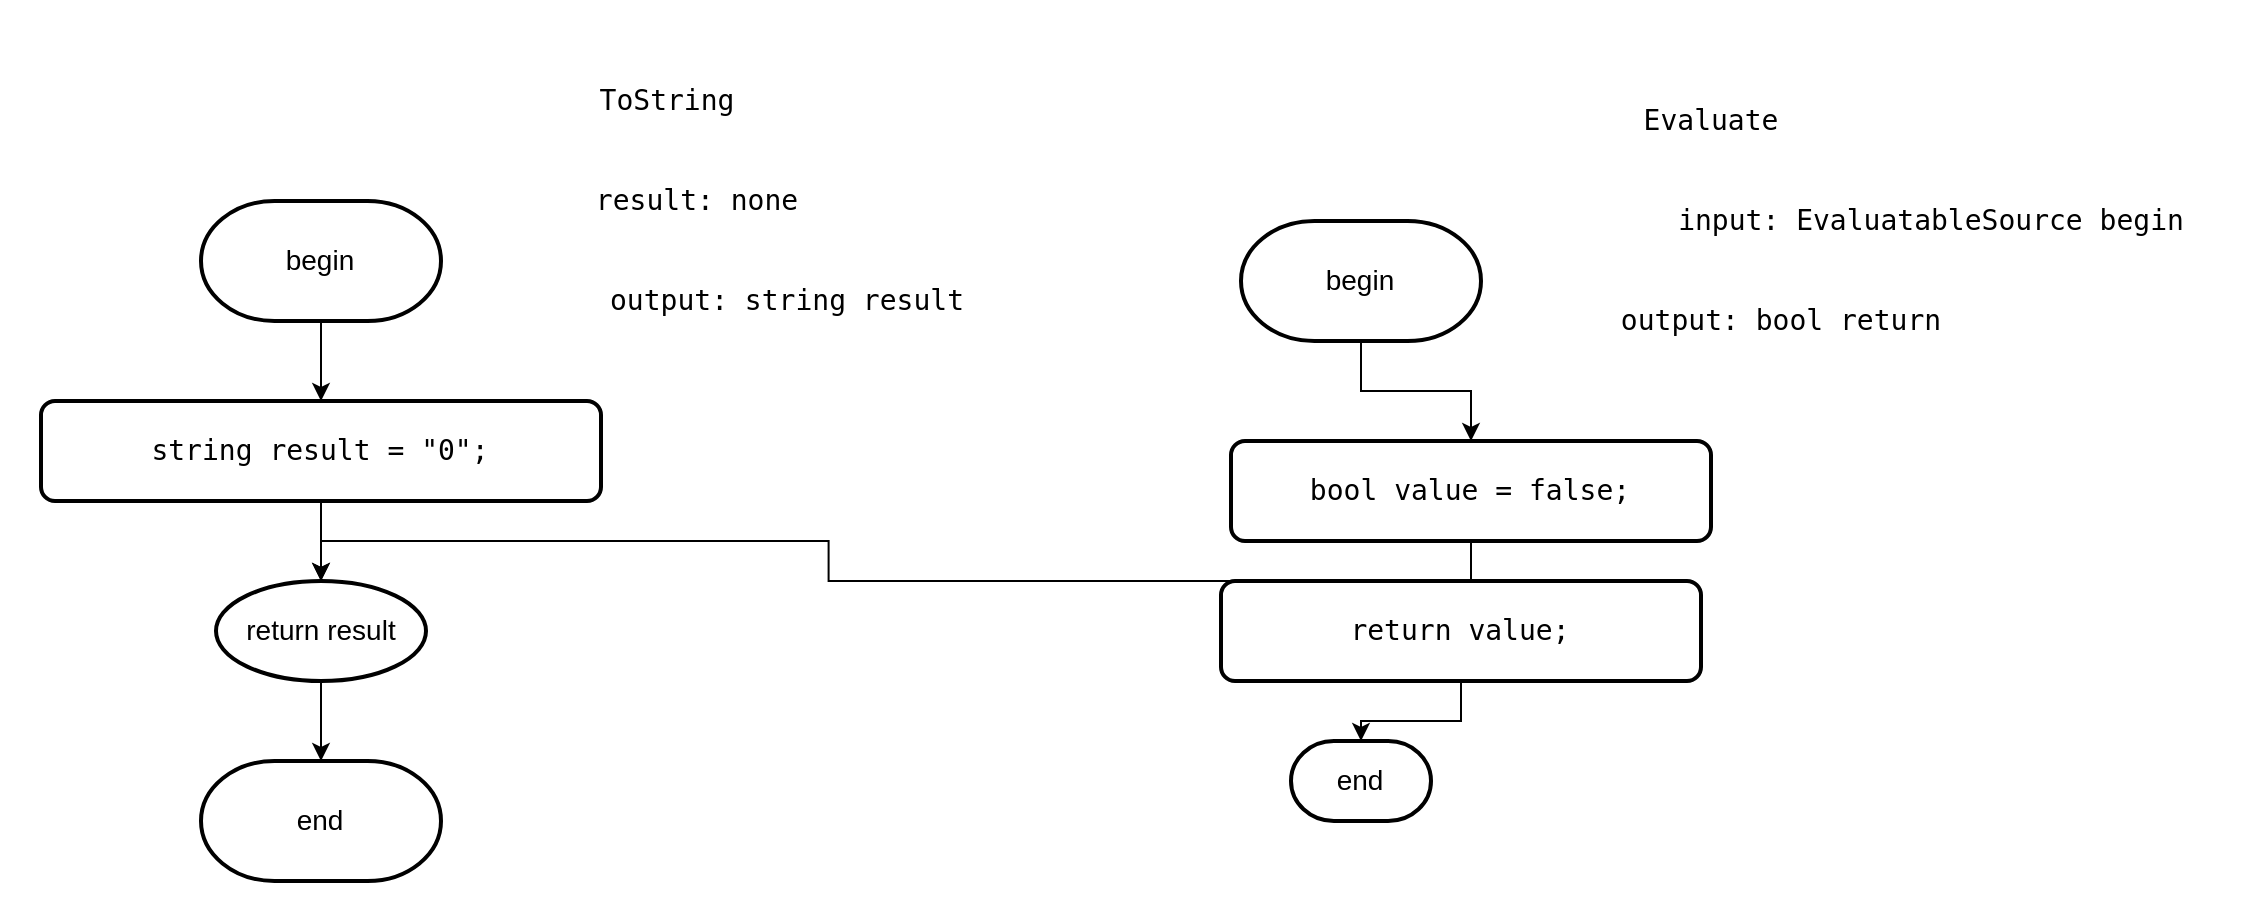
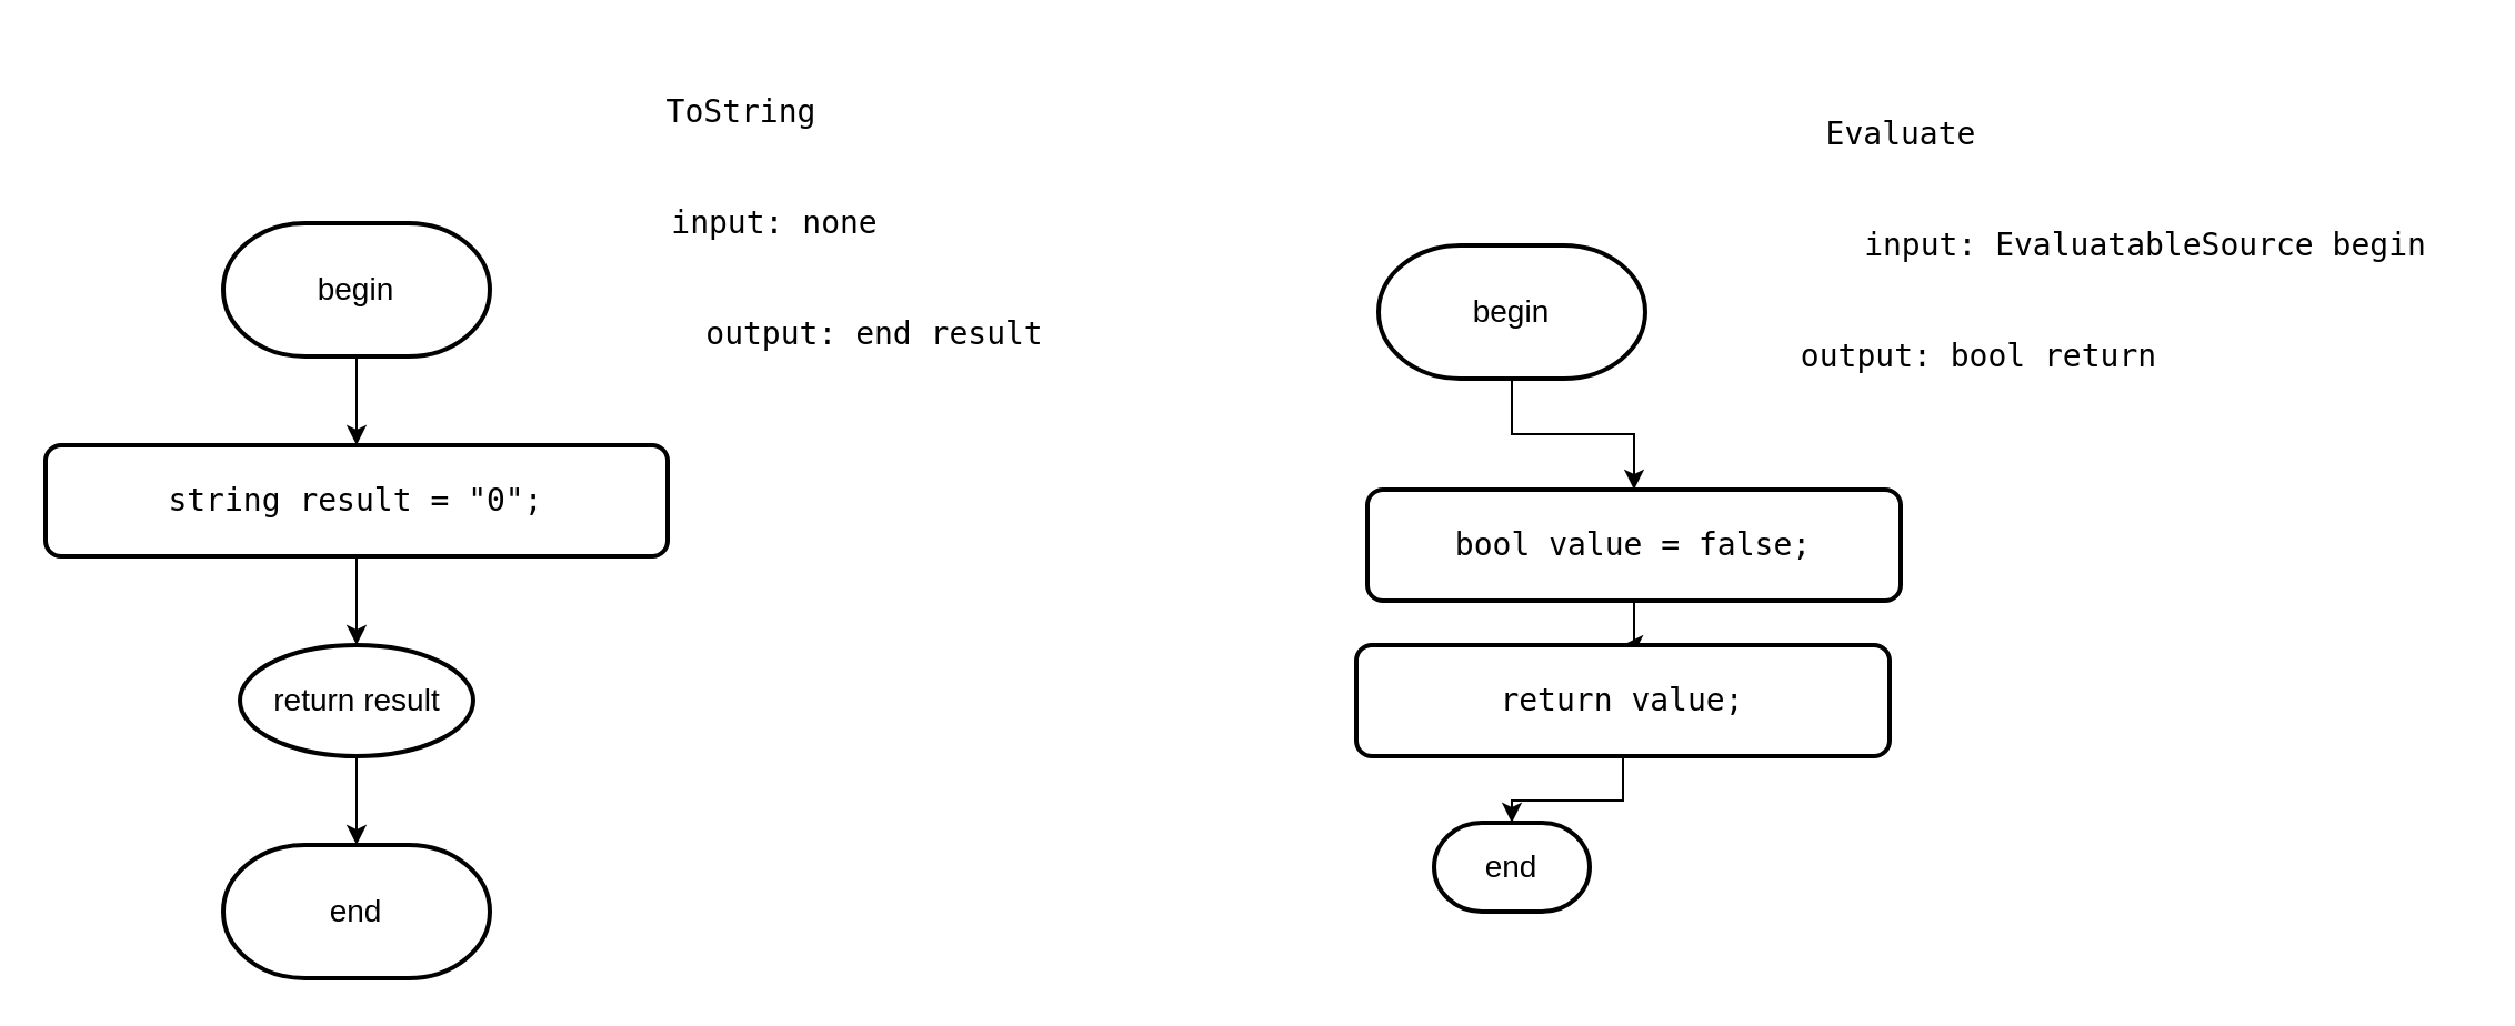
  <mxCell id="0" />
  <mxCell id="1" parent="0" />
  <mxCell id="2" value="&lt;pre style=&quot;font-family: &amp;quot;JetBrains Mono&amp;quot;, monospace;&quot;&gt;Evaluate&lt;/pre&gt;" style="text;html=1;align=center;verticalAlign=middle;resizable=0;points=[];autosize=1;strokeColor=none;fillColor=none;fontSize=14;labelBackgroundColor=none;fontColor=#000000;" parent="1" vertex="1"><mxGeometry x="810" y="30" width="90" height="60" as="geometry" /></mxCell>
  <mxCell id="3" style="edgeStyle=orthogonalEdgeStyle;rounded=0;orthogonalLoop=1;jettySize=auto;html=1;exitX=0.5;exitY=1;exitDx=0;exitDy=0;exitPerimeter=0;entryX=0.5;entryY=0;entryDx=0;entryDy=0;fontSize=14;labelBackgroundColor=none;fontColor=#000000;" parent="1" source="4" target="6" edge="1"><mxGeometry relative="1" as="geometry" /></mxCell>
  <mxCell id="4" value="begin" style="strokeWidth=2;html=1;shape=mxgraph.flowchart.terminator;whiteSpace=wrap;fontSize=14;labelBackgroundColor=none;fontColor=#000000;" parent="1" vertex="1"><mxGeometry x="620" y="110" width="120" height="60" as="geometry" /></mxCell>
- <mxCell id="5" style="edgeStyle=orthogonalEdgeStyle;rounded=0;orthogonalLoop=1;jettySize=auto;html=1;exitX=0.5;exitY=1;exitDx=0;exitDy=0;fontSize=14;labelBackgroundColor=none;fontColor=#000000;" parent="1" source="6" target="19" edge="1"><mxGeometry relative="1" as="geometry" /></mxCell>
+ <mxCell id="5" style="edgeStyle=orthogonalEdgeStyle;rounded=0;orthogonalLoop=1;jettySize=auto;html=1;exitX=0.5;exitY=1;exitDx=0;exitDy=0;fontSize=14;labelBackgroundColor=none;fontColor=#000000;" parent="1" source="6" target="20" edge="1"><mxGeometry relative="1" as="geometry" /></mxCell>
  <mxCell id="6" value="&lt;div style=&quot;&quot;&gt;&lt;pre style=&quot;font-family: &amp;quot;JetBrains Mono&amp;quot;, monospace;&quot;&gt;&lt;pre style=&quot;font-family: &amp;quot;JetBrains Mono&amp;quot;, monospace;&quot;&gt;&lt;pre style=&quot;font-family: &amp;quot;JetBrains Mono&amp;quot;, monospace;&quot;&gt;&lt;pre style=&quot;font-family: &amp;quot;JetBrains Mono&amp;quot;, monospace;&quot;&gt;&lt;div&gt;&lt;pre style=&quot;font-family: &amp;quot;JetBrains Mono&amp;quot;, monospace;&quot;&gt;&lt;span style=&quot;&quot;&gt;bool &lt;/span&gt;&lt;span style=&quot;&quot;&gt;value &lt;/span&gt;= &lt;span style=&quot;&quot;&gt;false&lt;/span&gt;;&lt;/pre&gt;&lt;/div&gt;&lt;/pre&gt;&lt;/pre&gt;&lt;/pre&gt;&lt;/pre&gt;&lt;/div&gt;" style="rounded=1;whiteSpace=wrap;html=1;absoluteArcSize=1;arcSize=14;strokeWidth=2;fontSize=14;labelBackgroundColor=none;fontColor=#000000;" parent="1" vertex="1"><mxGeometry x="615" y="220" width="240" height="50" as="geometry" /></mxCell>
  <mxCell id="7" value="&lt;pre style=&quot;font-family: &amp;quot;JetBrains Mono&amp;quot;, monospace;&quot;&gt;input: EvaluatableSource begin&lt;/pre&gt;" style="text;html=1;align=center;verticalAlign=middle;resizable=0;points=[];autosize=1;strokeColor=none;fillColor=none;fontSize=14;labelBackgroundColor=none;fontColor=#000000;" parent="1" vertex="1"><mxGeometry x="820" y="80" width="290" height="60" as="geometry" /></mxCell>
  <mxCell id="8" value="&lt;pre style=&quot;font-family: &amp;quot;JetBrains Mono&amp;quot;, monospace;&quot;&gt;output: bool return&lt;/pre&gt;" style="text;html=1;align=center;verticalAlign=middle;resizable=0;points=[];autosize=1;strokeColor=none;fillColor=none;fontSize=14;labelBackgroundColor=none;fontColor=#000000;" parent="1" vertex="1"><mxGeometry x="810" y="130" width="160" height="60" as="geometry" /></mxCell>
  <mxCell id="9" value="end" style="strokeWidth=2;html=1;shape=mxgraph.flowchart.terminator;whiteSpace=wrap;fontSize=14;labelBackgroundColor=none;fontColor=#000000;" parent="1" vertex="1"><mxGeometry x="645" y="370" width="70" height="40" as="geometry" /></mxCell>
  <mxCell id="10" value="&lt;pre style=&quot;font-family: &amp;quot;JetBrains Mono&amp;quot;, monospace;&quot;&gt;ToString&lt;/pre&gt;" style="text;html=1;align=center;verticalAlign=middle;resizable=0;points=[];autosize=1;strokeColor=none;fillColor=none;fontSize=14;labelBackgroundColor=none;fontColor=#000000;" parent="1" vertex="1"><mxGeometry x="287.5" y="20" width="90" height="60" as="geometry" /></mxCell>
  <mxCell id="11" style="edgeStyle=orthogonalEdgeStyle;rounded=0;orthogonalLoop=1;jettySize=auto;html=1;exitX=0.5;exitY=1;exitDx=0;exitDy=0;exitPerimeter=0;entryX=0.5;entryY=0;entryDx=0;entryDy=0;fontSize=14;labelBackgroundColor=none;fontColor=#000000;" parent="1" source="12" target="14" edge="1"><mxGeometry relative="1" as="geometry" /></mxCell>
  <mxCell id="12" value="begin" style="strokeWidth=2;html=1;shape=mxgraph.flowchart.terminator;whiteSpace=wrap;fontSize=14;labelBackgroundColor=none;fontColor=#000000;" parent="1" vertex="1"><mxGeometry x="100" y="100" width="120" height="60" as="geometry" /></mxCell>
  <mxCell id="13" style="edgeStyle=orthogonalEdgeStyle;rounded=0;orthogonalLoop=1;jettySize=auto;html=1;exitX=0.5;exitY=1;exitDx=0;exitDy=0;fontSize=14;labelBackgroundColor=none;fontColor=#000000;" parent="1" source="14" target="19" edge="1"><mxGeometry relative="1" as="geometry" /></mxCell>
  <mxCell id="14" value="&lt;div style=&quot;&quot;&gt;&lt;pre style=&quot;font-family: &amp;quot;JetBrains Mono&amp;quot;, monospace;&quot;&gt;&lt;pre style=&quot;font-family: &amp;quot;JetBrains Mono&amp;quot;, monospace;&quot;&gt;&lt;pre style=&quot;font-family: &amp;quot;JetBrains Mono&amp;quot;, monospace;&quot;&gt;&lt;pre style=&quot;font-family: &amp;quot;JetBrains Mono&amp;quot;, monospace;&quot;&gt;&lt;pre style=&quot;font-family: &amp;quot;JetBrains Mono&amp;quot;, monospace;&quot;&gt;&lt;div&gt;&lt;pre style=&quot;font-family: &amp;quot;JetBrains Mono&amp;quot;, monospace;&quot;&gt;&lt;span style=&quot;&quot;&gt;string &lt;/span&gt;&lt;span style=&quot;&quot;&gt;result &lt;/span&gt;= &lt;span style=&quot;&quot;&gt;&quot;0&quot;&lt;/span&gt;;&lt;/pre&gt;&lt;/div&gt;&lt;/pre&gt;&lt;/pre&gt;&lt;/pre&gt;&lt;/pre&gt;&lt;/pre&gt;&lt;/div&gt;" style="rounded=1;whiteSpace=wrap;html=1;absoluteArcSize=1;arcSize=14;strokeWidth=2;fontSize=14;labelBackgroundColor=none;fontColor=#000000;" parent="1" vertex="1"><mxGeometry x="20" y="200" width="280" height="50" as="geometry" /></mxCell>
- <mxCell id="15" value="&lt;pre style=&quot;font-family: &amp;quot;JetBrains Mono&amp;quot;, monospace;&quot;&gt;result: none&lt;/pre&gt;" style="text;html=1;align=center;verticalAlign=middle;resizable=0;points=[];autosize=1;strokeColor=none;fillColor=none;fontSize=14;labelBackgroundColor=none;fontColor=#000000;" parent="1" vertex="1"><mxGeometry x="292.5" y="70" width="110" height="60" as="geometry" /></mxCell>
- <mxCell id="16" value="&lt;pre style=&quot;font-family: &amp;quot;JetBrains Mono&amp;quot;, monospace;&quot;&gt;output: string result&lt;/pre&gt;" style="text;html=1;align=center;verticalAlign=middle;resizable=0;points=[];autosize=1;strokeColor=none;fillColor=none;fontSize=14;labelBackgroundColor=none;fontColor=#000000;" parent="1" vertex="1"><mxGeometry x="297.5" y="120" width="190" height="60" as="geometry" /></mxCell>
+ <mxCell id="15" value="&lt;pre style=&quot;font-family: &amp;quot;JetBrains Mono&amp;quot;, monospace;&quot;&gt;input: none&lt;/pre&gt;" style="text;html=1;align=center;verticalAlign=middle;resizable=0;points=[];autosize=1;strokeColor=none;fillColor=none;fontSize=14;labelBackgroundColor=none;fontColor=#000000;" parent="1" vertex="1"><mxGeometry x="292.5" y="70" width="110" height="60" as="geometry" /></mxCell>
+ <mxCell id="16" value="&lt;pre style=&quot;font-family: &amp;quot;JetBrains Mono&amp;quot;, monospace;&quot;&gt;output: end result&lt;/pre&gt;" style="text;html=1;align=center;verticalAlign=middle;resizable=0;points=[];autosize=1;strokeColor=none;fillColor=none;fontSize=14;labelBackgroundColor=none;fontColor=#000000;" parent="1" vertex="1"><mxGeometry x="297.5" y="120" width="190" height="60" as="geometry" /></mxCell>
  <mxCell id="17" value="end" style="strokeWidth=2;html=1;shape=mxgraph.flowchart.terminator;whiteSpace=wrap;fontSize=14;labelBackgroundColor=none;fontColor=#000000;" parent="1" vertex="1"><mxGeometry x="100" y="380" width="120" height="60" as="geometry" /></mxCell>
  <mxCell id="18" style="edgeStyle=orthogonalEdgeStyle;rounded=0;orthogonalLoop=1;jettySize=auto;html=1;exitX=0.5;exitY=1;exitDx=0;exitDy=0;fontSize=14;labelBackgroundColor=none;fontColor=#000000;" parent="1" source="19" target="17" edge="1"><mxGeometry relative="1" as="geometry" /></mxCell>
  <mxCell id="19" value="&lt;font&gt;return result&lt;/font&gt;" style="ellipse;whiteSpace=wrap;html=1;absoluteArcSize=1;arcSize=14;strokeWidth=2;fontSize=14;labelBackgroundColor=none;fontColor=#000000;" parent="1" vertex="1"><mxGeometry x="107.5" y="290" width="105" height="50" as="geometry" /></mxCell>
  <mxCell id="20" value="&lt;div style=&quot;&quot;&gt;&lt;pre style=&quot;font-family: &amp;quot;JetBrains Mono&amp;quot;, monospace;&quot;&gt;&lt;pre style=&quot;font-family: &amp;quot;JetBrains Mono&amp;quot;, monospace;&quot;&gt;&lt;pre style=&quot;font-family: &amp;quot;JetBrains Mono&amp;quot;, monospace;&quot;&gt;&lt;pre style=&quot;font-family: &amp;quot;JetBrains Mono&amp;quot;, monospace;&quot;&gt;&lt;pre style=&quot;font-family: &amp;quot;JetBrains Mono&amp;quot;, monospace;&quot;&gt;&lt;font&gt;return value;&lt;/font&gt;&lt;/pre&gt;&lt;/pre&gt;&lt;/pre&gt;&lt;/pre&gt;&lt;/pre&gt;&lt;/div&gt;" style="rounded=1;whiteSpace=wrap;html=1;absoluteArcSize=1;arcSize=14;strokeWidth=2;fontSize=14;labelBackgroundColor=none;fontColor=#000000;" parent="1" vertex="1"><mxGeometry x="610" y="290" width="240" height="50" as="geometry" /></mxCell>
  <mxCell id="21" style="edgeStyle=orthogonalEdgeStyle;rounded=0;orthogonalLoop=1;jettySize=auto;html=1;exitX=0.5;exitY=1;exitDx=0;exitDy=0;entryX=0.5;entryY=0;entryDx=0;entryDy=0;entryPerimeter=0;fontSize=14;labelBackgroundColor=none;fontColor=#000000;" parent="1" source="20" target="9" edge="1"><mxGeometry relative="1" as="geometry" /></mxCell>
